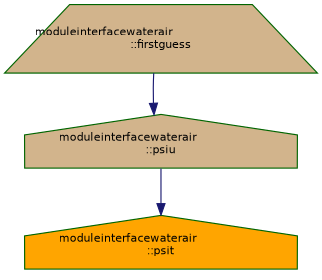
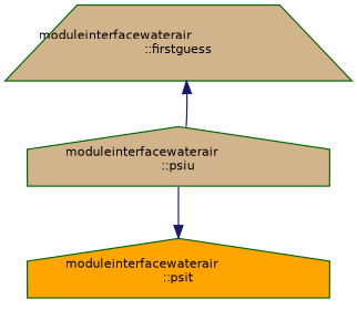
  digraph {
    rankdir=TB
    node [color=darkgreen fillcolor=tan fontname=Helvetica fontsize=10 shape=house style=filled]
    edge [color=midnightblue fontname=Helvetica fontsize=10 labelfontname=Helvetica labelfontsize=10 style=solid]
    n1 [fontcolor=black height=0.2 label="moduleinterfacewaterair\l::firstguess" shape=trapezium width=0.4]
    n2 [height=0.2 label="moduleinterfacewaterair\l::psiu" width=0.4]
    n3 [fillcolor=orange height=0.2 label="moduleinterfacewaterair\l::psit" width=0.4]
-   n1 -> n2
+   n2 -> n1
    n2 -> n3
  }
